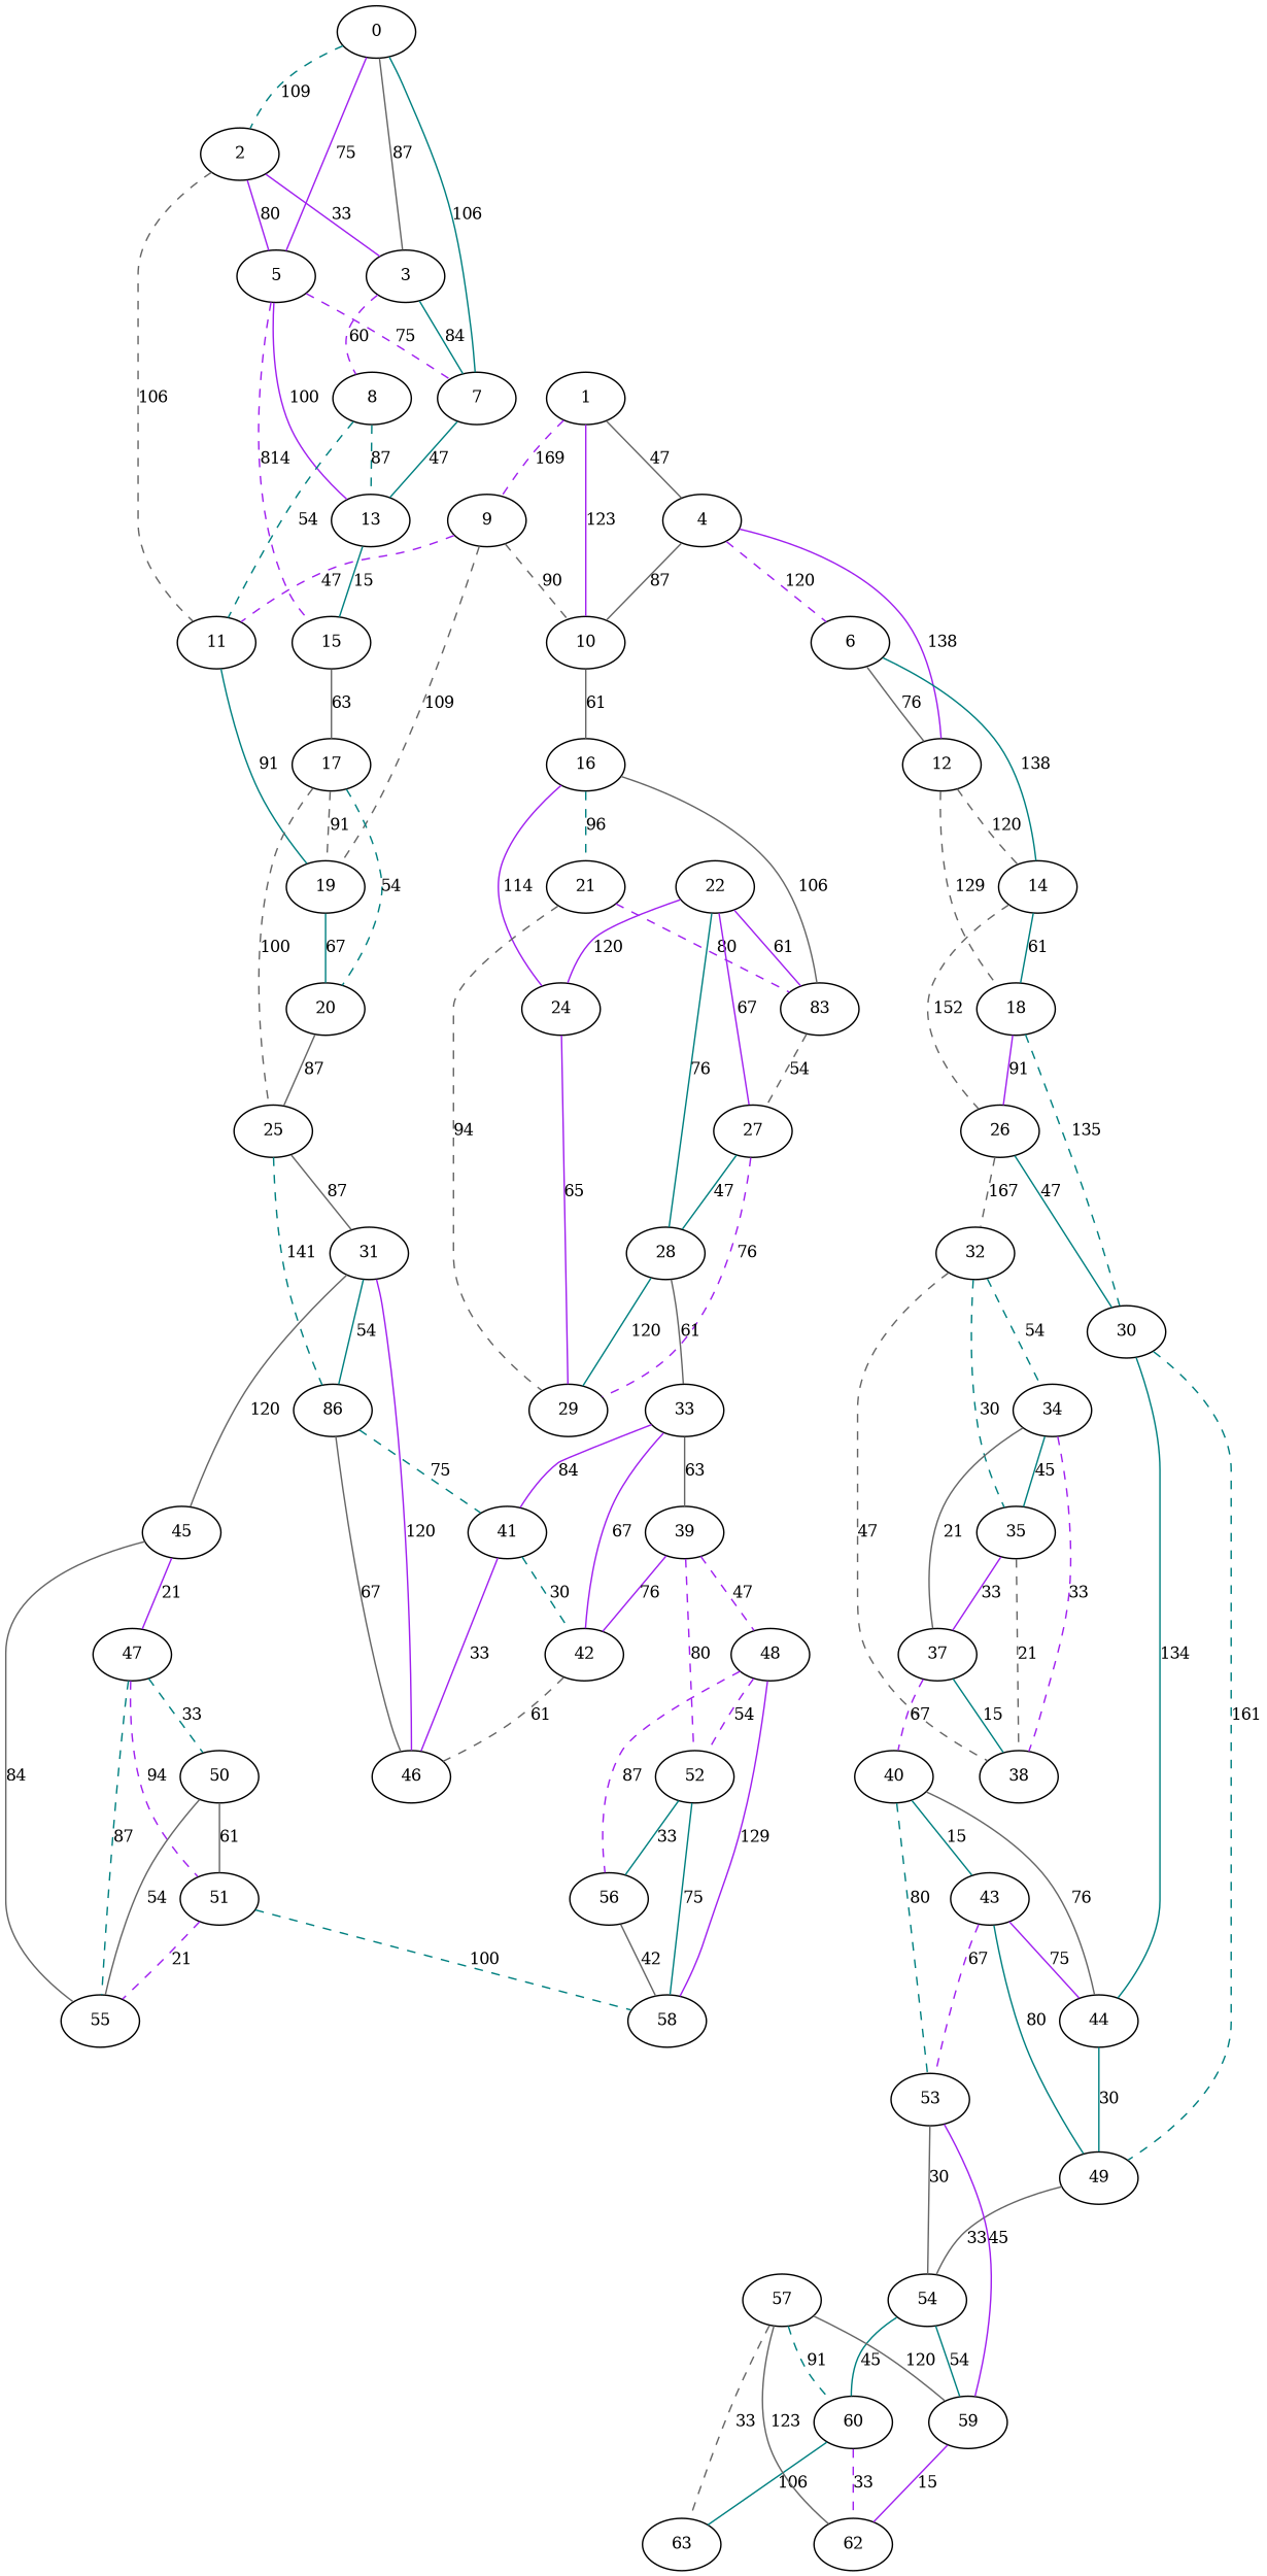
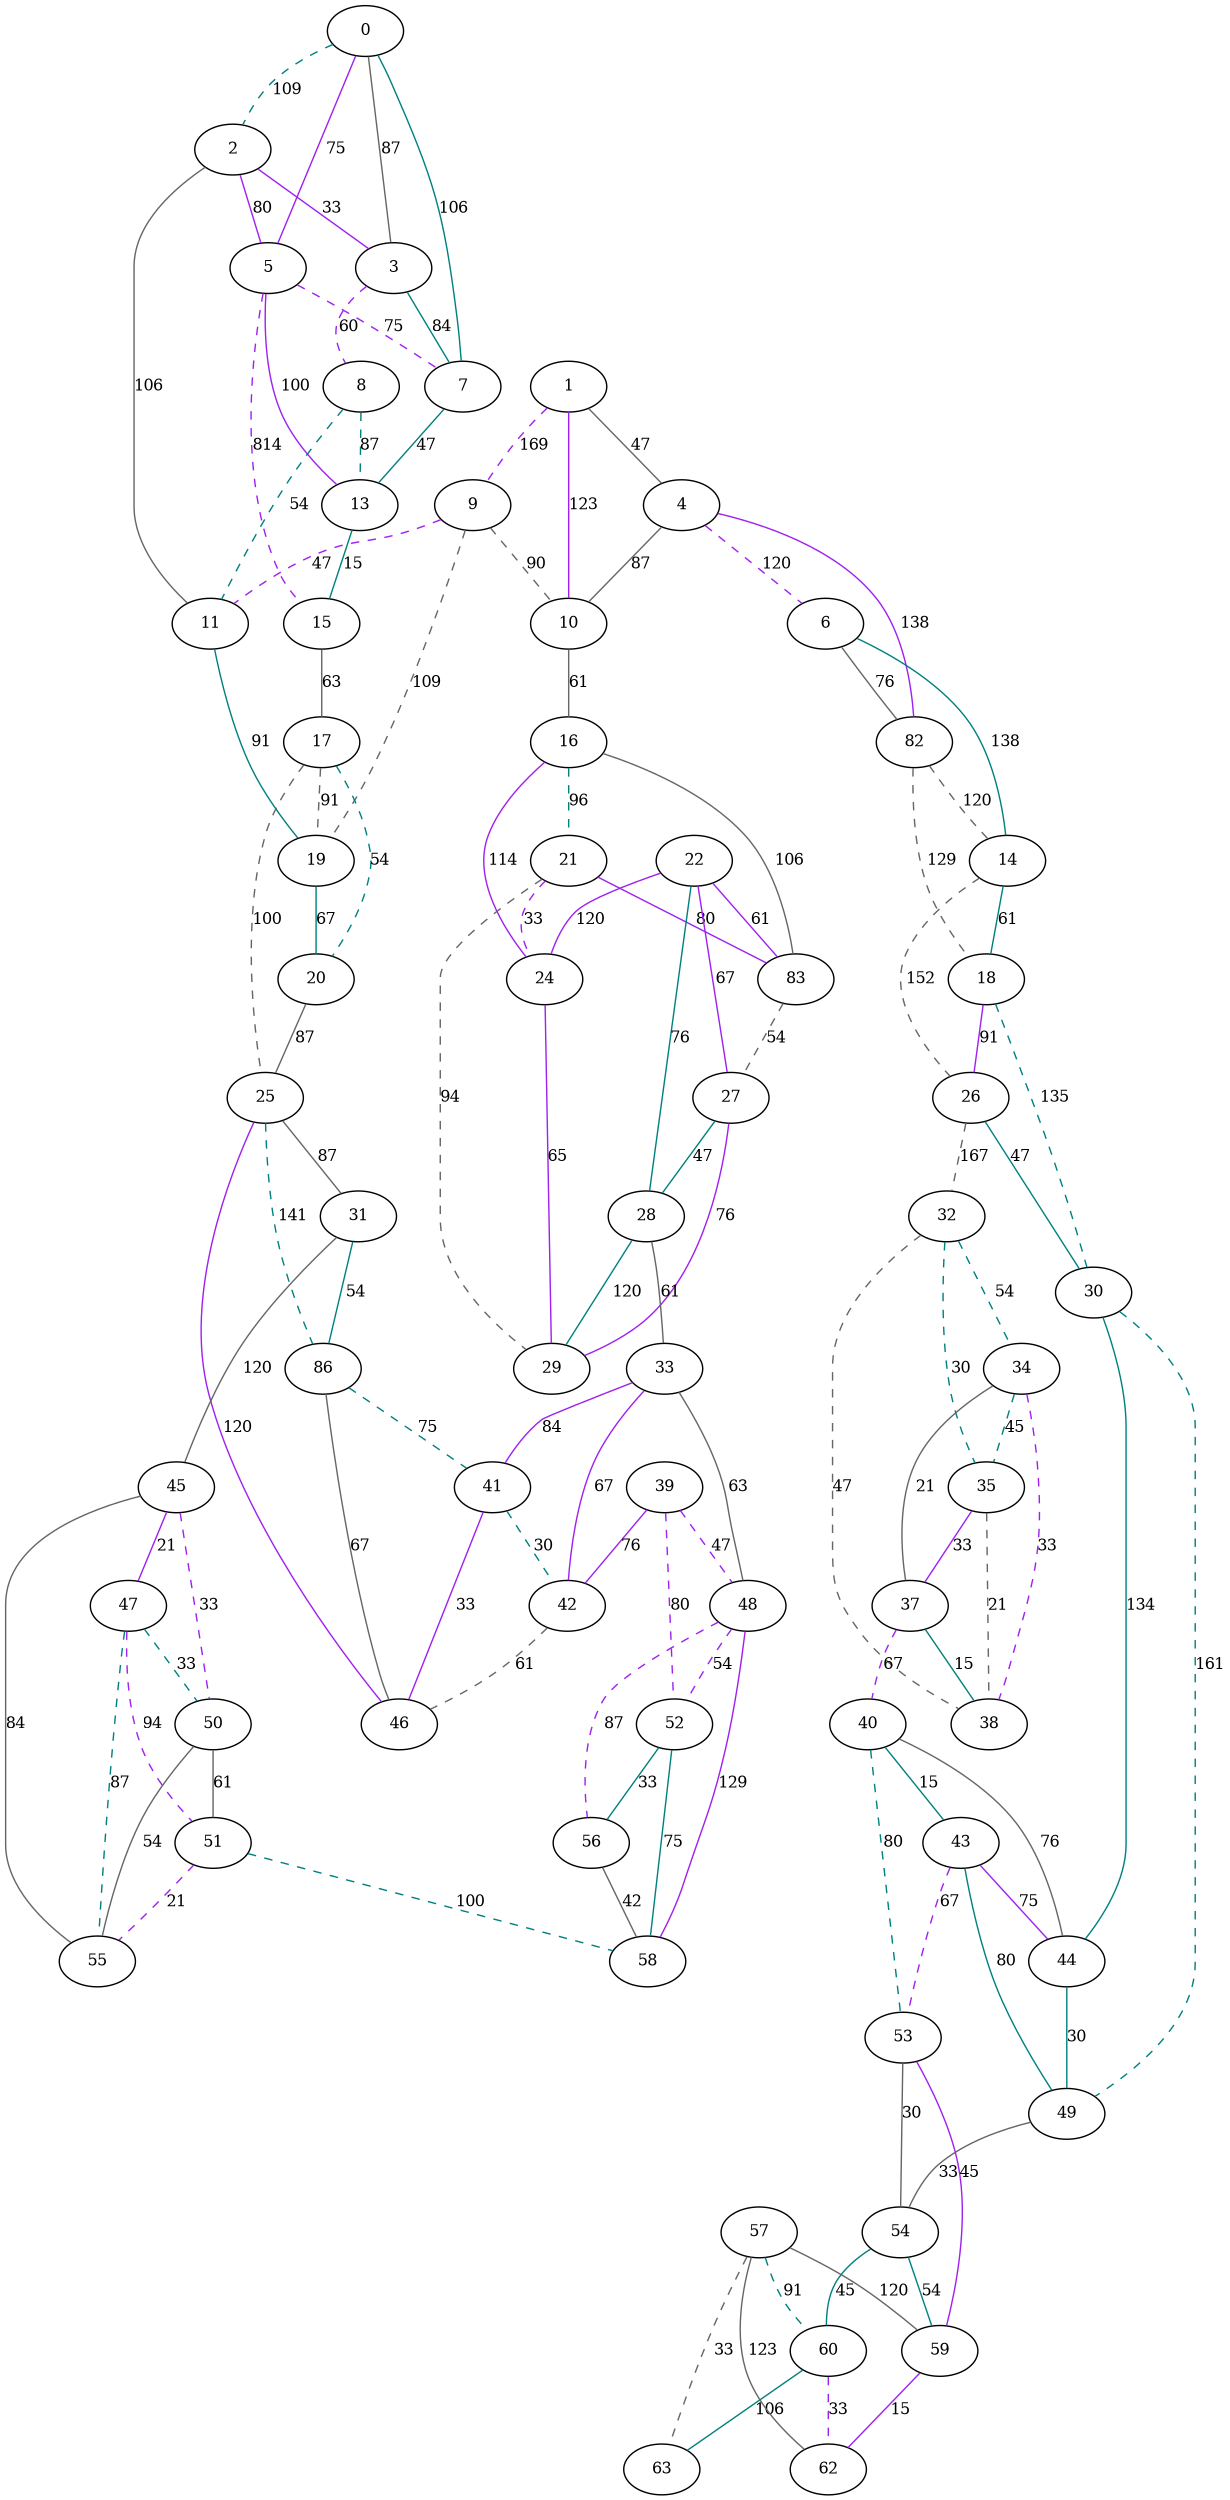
  graph {
    node [fontsize=11]
    edge [color=purple fontsize=11 style=solid]
    n1 [label=0]
    n2 [label=2]
    n3 [label=3]
    n4 [label=5]
    n5 [label=7]
    n6 [label=11]
    n7 [label=8]
    n8 [label=13]
    n9 [label=15]
    n10 [label=1]
    n11 [label=4]
    n12 [label=9]
    n13 [label=10]
    n14 [label=6]
-   n15 [label=12]
+   n15 [label=82]
    n16 [label=14]
    n17 [label=19]
    n18 [label=16]
    n19 [label=18]
    n20 [label=17]
    n21 [label=26]
    n22 [label=20]
    n23 [label=21]
    n24 [label=83]
    n25 [label=24]
    n26 [label=30]
    n27 [label=32]
    n28 [label=25]
    n29 [label=29]
    n30 [label=27]
    n31 [label=31]
    n32 [label=86]
    n33 [label=44]
    n34 [label=49]
    n35 [label=22]
    n36 [label=28]
    n37 [label=33]
    n38 [label=45]
    n39 [label=46]
    n40 [label=41]
    n41 [label=34]
    n42 [label=35]
    n43 [label=38]
    n44 [label=39]
    n45 [label=42]
    n46 [label=54]
    n47 [label=47]
    n48 [label=50]
    n49 [label=55]
    n50 [label=37]
    n51 [label=48]
    n52 [label=52]
    n53 [label=40]
    n54 [label=43]
    n55 [label=53]
    n56 [label=56]
    n57 [label=58]
    n58 [label=59]
    n59 [label=51]
    n60 [label=60]
    n61 [label=62]
    n62 [label=63]
    n63 [label=57]
    n1 -- n2 [color=teal label=109 style=dashed]
    n1 -- n3 [color=gray40 label=87]
    n1 -- n4 [label=75]
    n1 -- n5 [color=teal label=106]
    n2 -- n3 [label=33]
    n2 -- n4 [label=80]
-   n2 -- n6 [color=gray40 label=106 style=dashed]
+   n2 -- n6 [color=gray40 label=106]
    n3 -- n5 [color=teal label=84]
    n3 -- n7 [label=60 style=dashed]
    n4 -- n5 [label=75 style=dashed]
    n4 -- n8 [label=100]
    n4 -- n9 [label=814 style=dashed]
    n5 -- n8 [color=teal label=47]
    n6 -- n17 [color=teal label=91]
    n7 -- n6 [color=teal label=54 style=dashed]
    n7 -- n8 [color=teal label=87 style=dashed]
    n8 -- n9 [color=teal label=15]
    n9 -- n20 [color=gray40 label=63]
    n10 -- n11 [color=gray40 label=47]
    n10 -- n12 [label=169 style=dashed]
    n10 -- n13 [label=123]
    n11 -- n13 [color=gray40 label=87]
    n11 -- n14 [label=120 style=dashed]
    n11 -- n15 [label=138]
    n12 -- n6 [label=47 style=dashed]
    n12 -- n13 [color=gray40 label=90 style=dashed]
    n12 -- n17 [color=gray40 label=109 style=dashed]
    n13 -- n18 [color=gray40 label=61]
    n14 -- n15 [color=gray40 label=76]
    n14 -- n16 [color=teal label=138]
    n15 -- n16 [color=gray40 label=120 style=dashed]
    n15 -- n19 [color=gray40 label=129 style=dashed]
    n16 -- n19 [color=teal label=61]
    n16 -- n21 [color=gray40 label=152 style=dashed]
    n17 -- n22 [color=teal label=67]
    n18 -- n23 [color=teal label=96 style=dashed]
    n18 -- n24 [color=gray40 label=106]
    n18 -- n25 [label=114]
    n19 -- n21 [label=91]
    n19 -- n26 [color=teal label=135 style=dashed]
    n20 -- n17 [color=gray40 label=91 style=dashed]
    n20 -- n22 [color=teal label=54 style=dashed]
    n20 -- n28 [color=gray40 label=100 style=dashed]
    n21 -- n26 [color=teal label=47]
    n21 -- n27 [color=gray40 label=167 style=dashed]
    n22 -- n28 [color=gray40 label=87]
-   n23 -- n24 [label=80 style=dashed]
+   n23 -- n24 [label=80]
+   n23 -- n25 [label=33 style=dashed]
    n23 -- n29 [color=gray40 label=94 style=dashed]
    n24 -- n30 [color=gray40 label=54 style=dashed]
    n25 -- n29 [label=65]
    n26 -- n33 [color=teal label=134]
    n26 -- n34 [color=teal label=161 style=dashed]
    n27 -- n41 [color=teal label=54 style=dashed]
    n27 -- n42 [color=teal label=30 style=dashed]
    n27 -- n43 [color=gray40 label=47 style=dashed]
    n28 -- n31 [color=gray40 label=87]
    n28 -- n32 [color=teal label=141 style=dashed]
-   n30 -- n29 [label=76 style=dashed]
+   n30 -- n29 [label=76]
    n30 -- n36 [color=teal label=47]
    n31 -- n32 [color=teal label=54]
    n31 -- n38 [color=gray40 label=120]
-   n31 -- n39 [label=120]
+   n28 -- n39 [label=120]
    n32 -- n39 [color=gray40 label=67]
    n32 -- n40 [color=teal label=75 style=dashed]
    n33 -- n34 [color=teal label=30]
    n34 -- n46 [color=gray40 label=33]
    n35 -- n24 [label=61]
    n35 -- n25 [label=120]
    n35 -- n30 [label=67]
    n35 -- n36 [color=teal label=76]
    n36 -- n29 [color=teal label=120]
    n36 -- n37 [color=gray40 label=61]
    n37 -- n40 [label=84]
-   n37 -- n44 [color=gray40 label=63]
+   n37 -- n51 [color=gray40 label=63]
    n37 -- n45 [label=67]
    n38 -- n47 [label=21]
+   n38 -- n48 [label=33 style=dashed]
    n38 -- n49 [color=gray40 label=84]
    n40 -- n39 [label=33]
    n40 -- n45 [color=teal label=30 style=dashed]
-   n41 -- n42 [color=teal label=45]
+   n41 -- n42 [color=teal label=45 style=dashed]
    n41 -- n43 [label=33 style=dashed]
    n41 -- n50 [color=gray40 label=21]
    n42 -- n43 [color=gray40 label=21 style=dashed]
    n42 -- n50 [label=33]
    n44 -- n45 [label=76]
    n44 -- n51 [label=47 style=dashed]
    n44 -- n52 [label=80 style=dashed]
    n45 -- n39 [color=gray40 label=61 style=dashed]
    n46 -- n58 [color=teal label=54]
    n46 -- n60 [color=teal label=45]
    n47 -- n48 [color=teal label=33 style=dashed]
    n47 -- n49 [color=teal label=87 style=dashed]
    n47 -- n59 [label=94 style=dashed]
    n48 -- n49 [color=gray40 label=54]
    n48 -- n59 [color=gray40 label=61]
    n50 -- n43 [color=teal label=15]
    n50 -- n53 [label=67 style=dashed]
    n51 -- n52 [label=54 style=dashed]
    n51 -- n56 [label=87 style=dashed]
    n51 -- n57 [label=129]
    n52 -- n56 [color=teal label=33]
    n52 -- n57 [color=teal label=75]
    n53 -- n33 [color=gray40 label=76]
    n53 -- n54 [color=teal label=15]
    n53 -- n55 [color=teal label=80 style=dashed]
    n54 -- n33 [label=75]
    n54 -- n34 [color=teal label=80]
    n54 -- n55 [label=67 style=dashed]
    n55 -- n46 [color=gray40 label=30]
    n55 -- n58 [label=45]
    n56 -- n57 [color=gray40 label=42]
    n58 -- n61 [label=15]
    n59 -- n49 [label=21 style=dashed]
    n59 -- n57 [color=teal label=100 style=dashed]
    n60 -- n61 [label=33 style=dashed]
    n60 -- n62 [color=teal label=106]
    n63 -- n58 [color=gray40 label=120]
    n63 -- n60 [color=teal label=91 style=dashed]
    n63 -- n61 [color=gray40 label=123]
    n63 -- n62 [color=gray40 label=33 style=dashed]
  }
